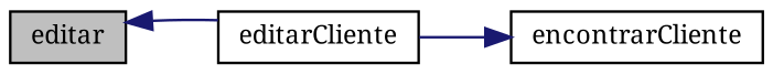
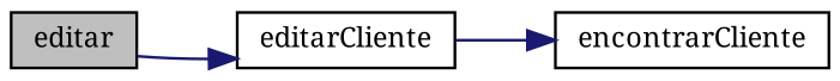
  digraph {
    fontname="Noto Serif"
    rankdir=LR
    node [color=black fillcolor=white fontname="Noto Serif" fontsize=10 shape=record style=filled]
    edge [color=midnightblue fontname="Noto Serif" fontsize=10 labelfontname=Helvetica labelfontsize=10 style=solid]
    n1 [fillcolor=grey75 fontcolor=black height=0.2 label=editar width=0.4]
    n2 [height=0.2 label=editarCliente width=0.4]
    n3 [height=0.2 label=encontrarCliente width=0.4]
-   n2 -> n1
+   n1 -> n2
    n2 -> n3
  }
